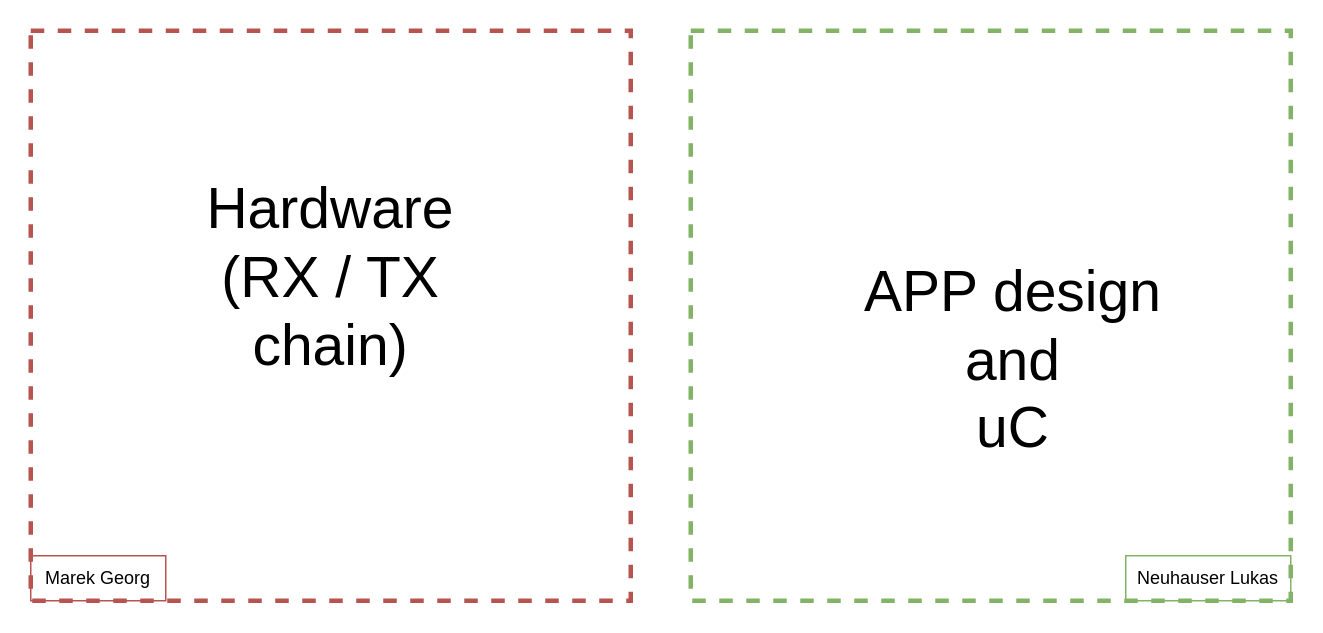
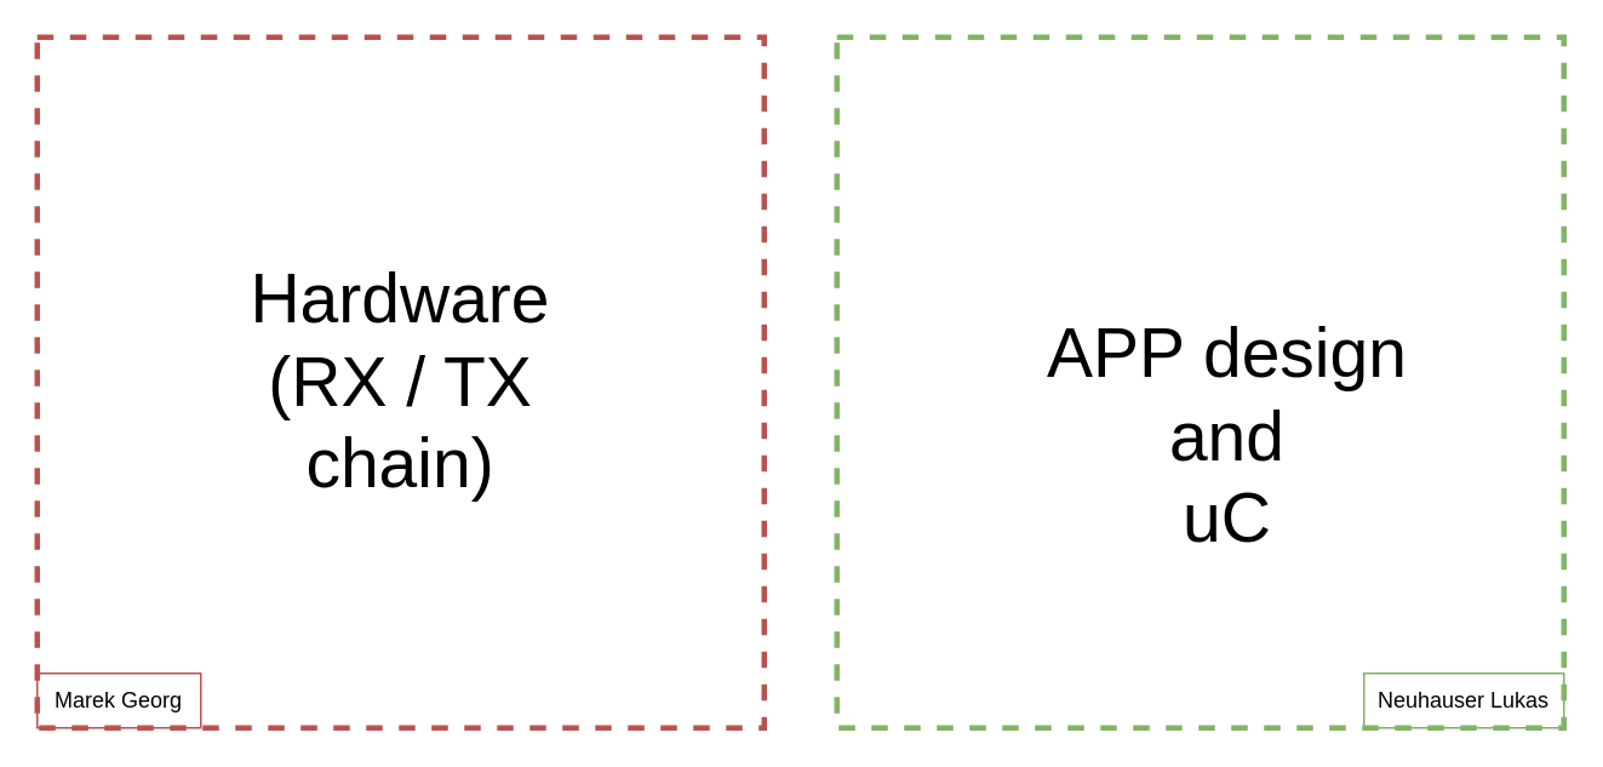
  <mxCell id="0" />
  <mxCell id="1" parent="0" />
  <mxCell id="2" value="" style="rounded=0;whiteSpace=wrap;html=1;dashed=1;fillColor=none;strokeColor=#b85450;strokeWidth=3;" vertex="1" parent="1"><mxGeometry x="20" y="20" width="400" height="380" as="geometry" /></mxCell>
  <mxCell id="3" value="" style="rounded=0;whiteSpace=wrap;html=1;dashed=1;fillColor=none;strokeColor=#82b366;strokeWidth=3;" vertex="1" parent="1"><mxGeometry x="460" y="20" width="400" height="380" as="geometry" /></mxCell>
  <mxCell id="4" value="Marek Georg" style="text;html=1;align=center;verticalAlign=middle;whiteSpace=wrap;rounded=0;fillColor=none;strokeColor=#b85450;" vertex="1" parent="1"><mxGeometry x="20" y="370" width="90" height="30" as="geometry" /></mxCell>
  <mxCell id="5" value="Neuhauser Lukas" style="text;html=1;align=center;verticalAlign=middle;whiteSpace=wrap;rounded=0;fillColor=none;strokeColor=#82b366;" vertex="1" parent="1"><mxGeometry x="750" y="370" width="110" height="30" as="geometry" /></mxCell>
  <mxCell id="6" value="APP design&lt;div style=&quot;font-size: 38px;&quot;&gt;and&lt;/div&gt;&lt;div style=&quot;font-size: 38px;&quot;&gt;uC&lt;/div&gt;" style="text;html=1;align=center;verticalAlign=middle;whiteSpace=wrap;rounded=0;fontSize=38;" vertex="1" parent="1"><mxGeometry x="555" y="145" width="240" height="190" as="geometry" /></mxCell>
- <mxCell id="7" value="Hardware (RX / TX chain)" style="text;html=1;align=center;verticalAlign=middle;whiteSpace=wrap;rounded=0;fontSize=38;" vertex="1" parent="1"><mxGeometry x="100" y="90" width="240" height="190" as="geometry" /></mxCell>
+ <mxCell id="7" value="Hardware (RX / TX chain)" style="text;html=1;align=center;verticalAlign=middle;whiteSpace=wrap;rounded=0;fontSize=38;" vertex="1" parent="1"><mxGeometry x="100" y="115" width="240" height="190" as="geometry" /></mxCell>
